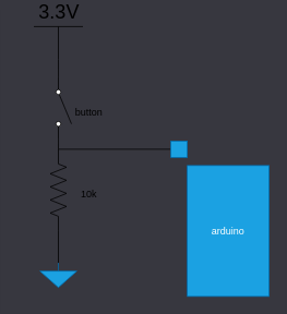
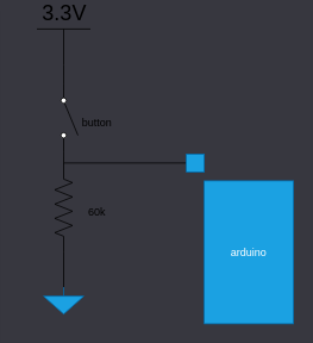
  <mxCell id="0" />
  <mxCell id="1" parent="0" />
  <mxCell id="2" style="edgeStyle=none;html=1;exitX=0;exitY=0.5;exitDx=0;exitDy=0;exitPerimeter=0;entryX=0.5;entryY=0;entryDx=0;entryDy=0;entryPerimeter=0;endArrow=none;endFill=0;" parent="1" source="4" target="5" edge="1"><mxGeometry relative="1" as="geometry" /></mxCell>
  <mxCell id="3" style="edgeStyle=none;html=1;exitX=1;exitY=0.5;exitDx=0;exitDy=0;exitPerimeter=0;entryX=0;entryY=0.5;entryDx=0;entryDy=0;endArrow=none;endFill=0;" parent="1" source="4" target="12" edge="1"><mxGeometry relative="1" as="geometry" /></mxCell>
  <mxCell id="4" value="" style="pointerEvents=1;verticalLabelPosition=bottom;shadow=0;dashed=0;align=center;html=1;verticalAlign=top;shape=mxgraph.electrical.resistors.resistor_2;rotation=-90;" parent="1" vertex="1"><mxGeometry x="20.5" y="210" width="100" height="20" as="geometry" /></mxCell>
  <mxCell id="5" value="" style="pointerEvents=1;verticalLabelPosition=bottom;shadow=0;dashed=0;align=center;html=1;verticalAlign=top;shape=mxgraph.electrical.signal_sources.signal_ground;fillColor=#1ba1e2;fontColor=#ffffff;strokeColor=#006EAF;" parent="1" vertex="1"><mxGeometry x="48" y="309" width="45" height="30" as="geometry" /></mxCell>
  <mxCell id="6" style="edgeStyle=none;html=1;exitX=0.5;exitY=0;exitDx=0;exitDy=0;exitPerimeter=0;entryX=0;entryY=0.84;entryDx=0;entryDy=0;endArrow=none;endFill=0;entryPerimeter=0;" parent="1" source="7" target="13" edge="1"><mxGeometry relative="1" as="geometry"><mxPoint x="70" y="82.5" as="targetPoint" /></mxGeometry></mxCell>
  <mxCell id="7" value="3.3V" style="verticalLabelPosition=top;verticalAlign=bottom;shape=mxgraph.electrical.signal_sources.vdd;shadow=0;dashed=0;align=center;strokeWidth=1;fontSize=24;html=1;flipV=1;" parent="1" vertex="1"><mxGeometry x="40.5" y="20" width="60" height="40" as="geometry" /></mxCell>
  <mxCell id="8" style="edgeStyle=none;html=1;entryX=1;entryY=0.5;entryDx=0;entryDy=0;entryPerimeter=0;endArrow=none;endFill=0;exitX=1;exitY=0.84;exitDx=0;exitDy=0;exitPerimeter=0;" parent="1" source="13" target="4" edge="1"><mxGeometry relative="1" as="geometry"><mxPoint x="71" y="158" as="sourcePoint" /></mxGeometry></mxCell>
- <mxCell id="9" value="10k" style="text;html=1;strokeColor=none;fillColor=none;align=center;verticalAlign=middle;whiteSpace=wrap;rounded=0;" parent="1" vertex="1"><mxGeometry x="78" y="210" width="60" height="30" as="geometry" /></mxCell>
+ <mxCell id="9" value="60k" style="text;html=1;strokeColor=none;fillColor=none;align=center;verticalAlign=middle;whiteSpace=wrap;rounded=0;" parent="1" vertex="1"><mxGeometry x="78" y="210" width="60" height="30" as="geometry" /></mxCell>
  <mxCell id="10" value="button" style="text;html=1;strokeColor=none;fillColor=none;align=center;verticalAlign=middle;whiteSpace=wrap;rounded=0;" parent="1" vertex="1"><mxGeometry x="78" y="110" width="60" height="30" as="geometry" /></mxCell>
  <mxCell id="11" value="arduino" style="rounded=0;whiteSpace=wrap;html=1;fillColor=#1ba1e2;fontColor=#ffffff;strokeColor=#006EAF;" parent="1" vertex="1"><mxGeometry x="228" y="190" width="100" height="160" as="geometry" /></mxCell>
  <mxCell id="12" value="" style="rounded=0;whiteSpace=wrap;html=1;fillColor=#1ba1e2;fontColor=#ffffff;strokeColor=#006EAF;" parent="1" vertex="1"><mxGeometry x="208" y="160" width="20" height="20" as="geometry" /></mxCell>
  <mxCell id="13" value="" style="pointerEvents=1;verticalLabelPosition=bottom;shadow=0;dashed=0;align=center;html=1;verticalAlign=top;shape=mxgraph.electrical.electro-mechanical.simple_switch;rotation=90;" parent="1" vertex="1"><mxGeometry x="39.5" y="110" width="75" height="19" as="geometry" /></mxCell>
